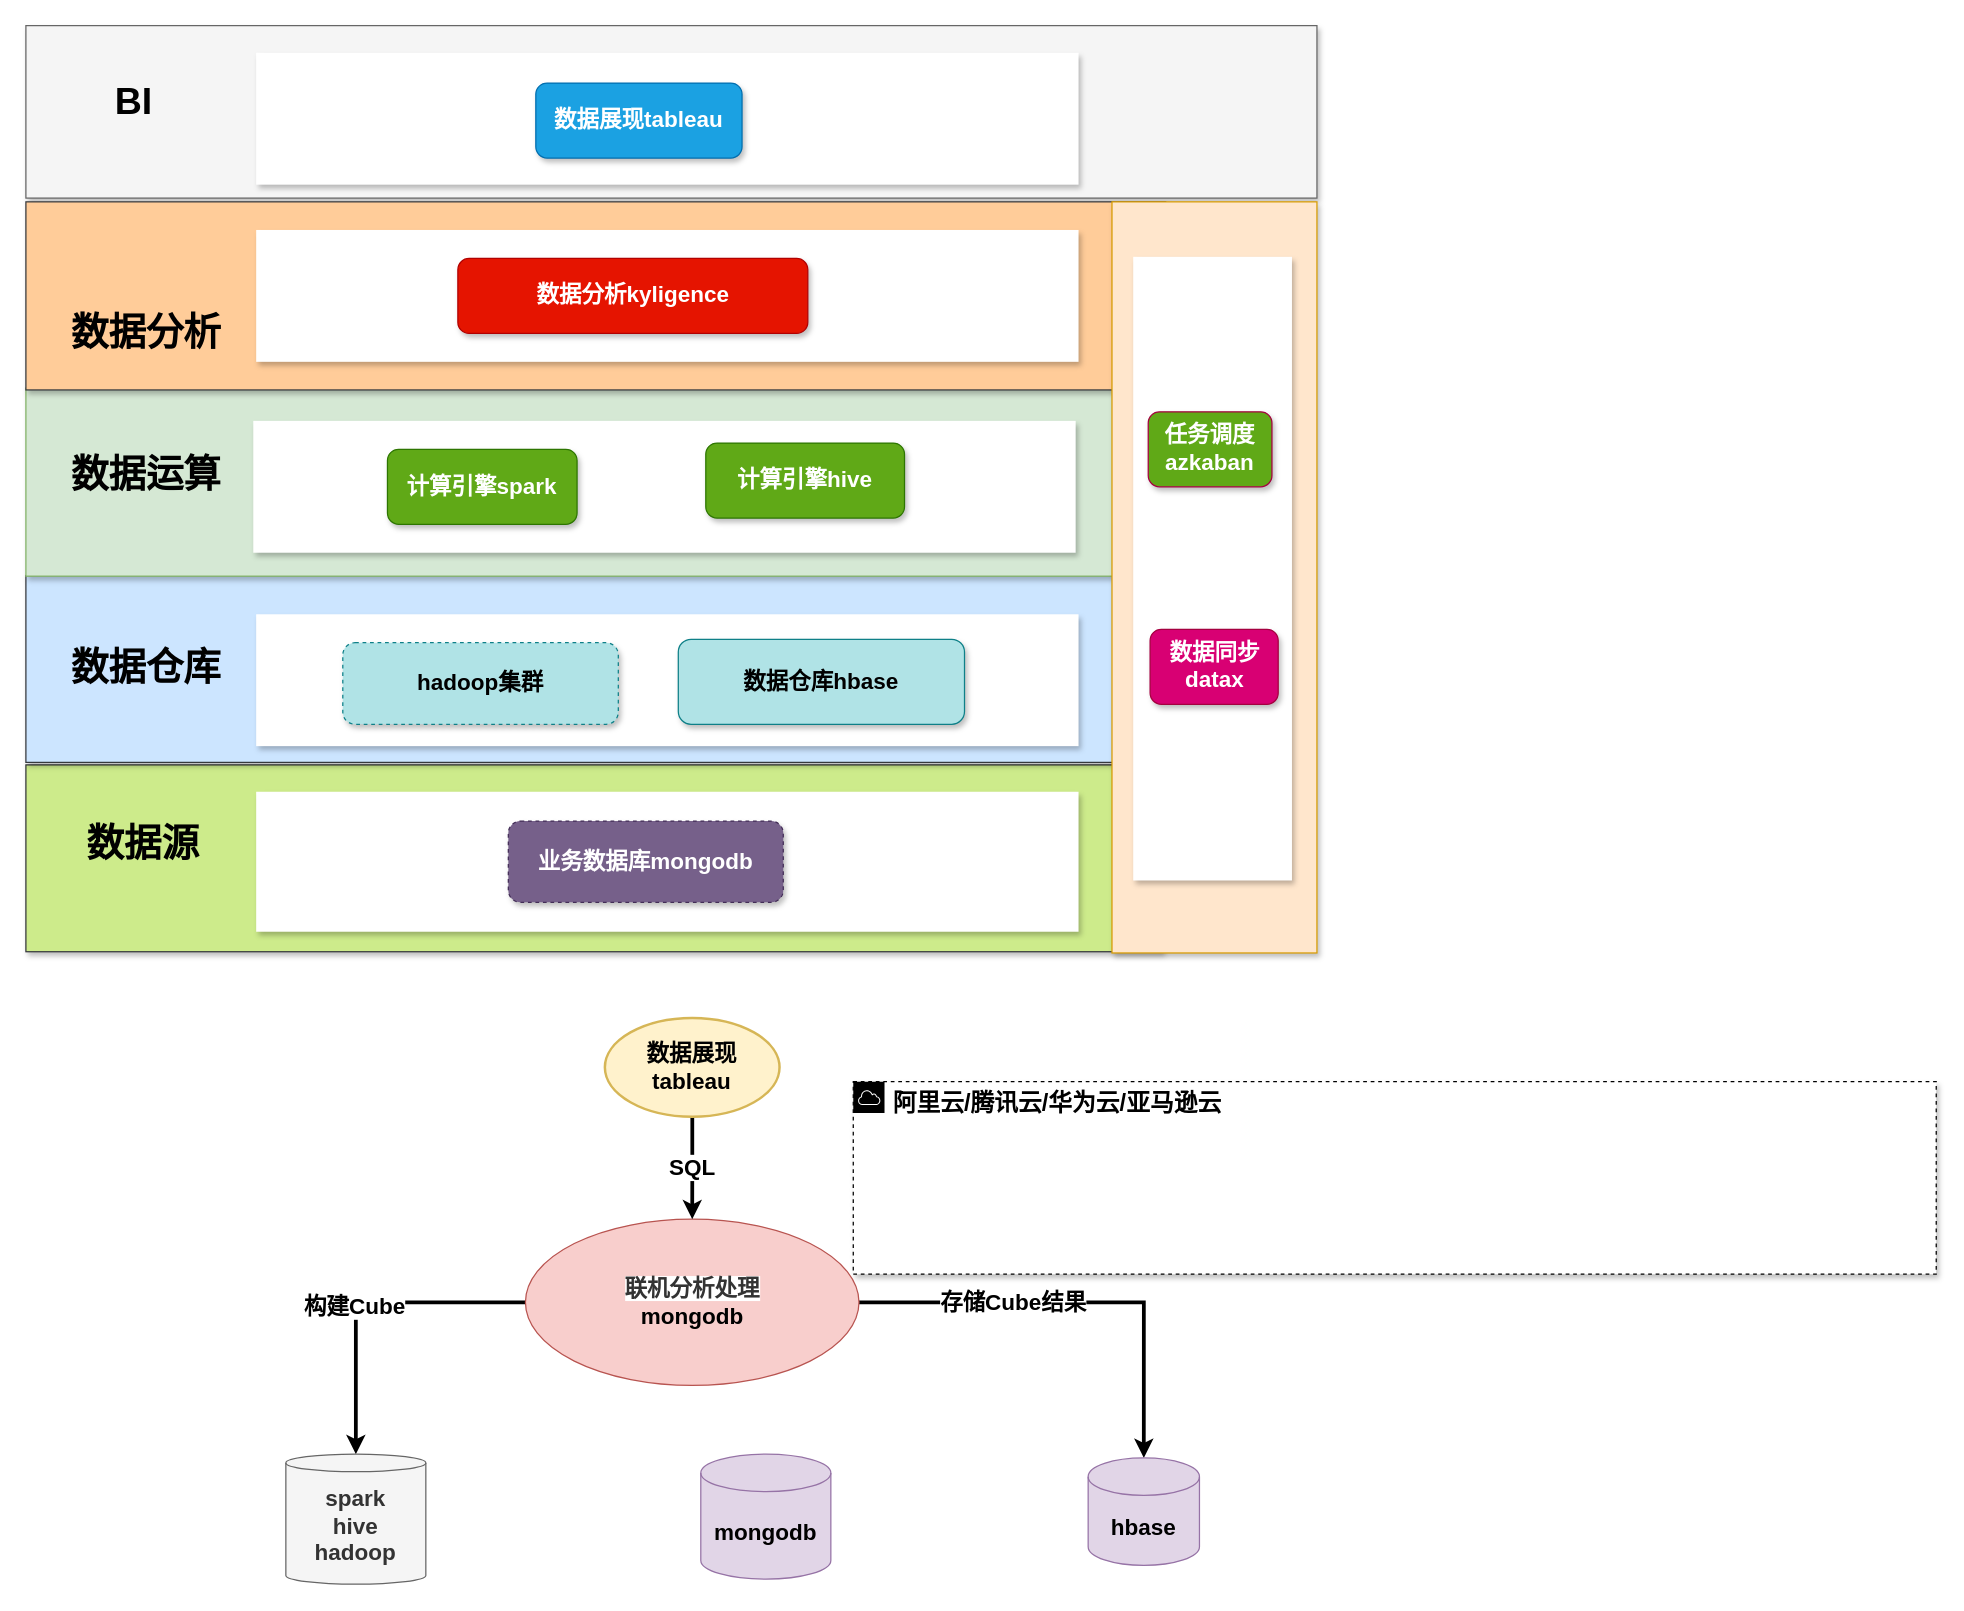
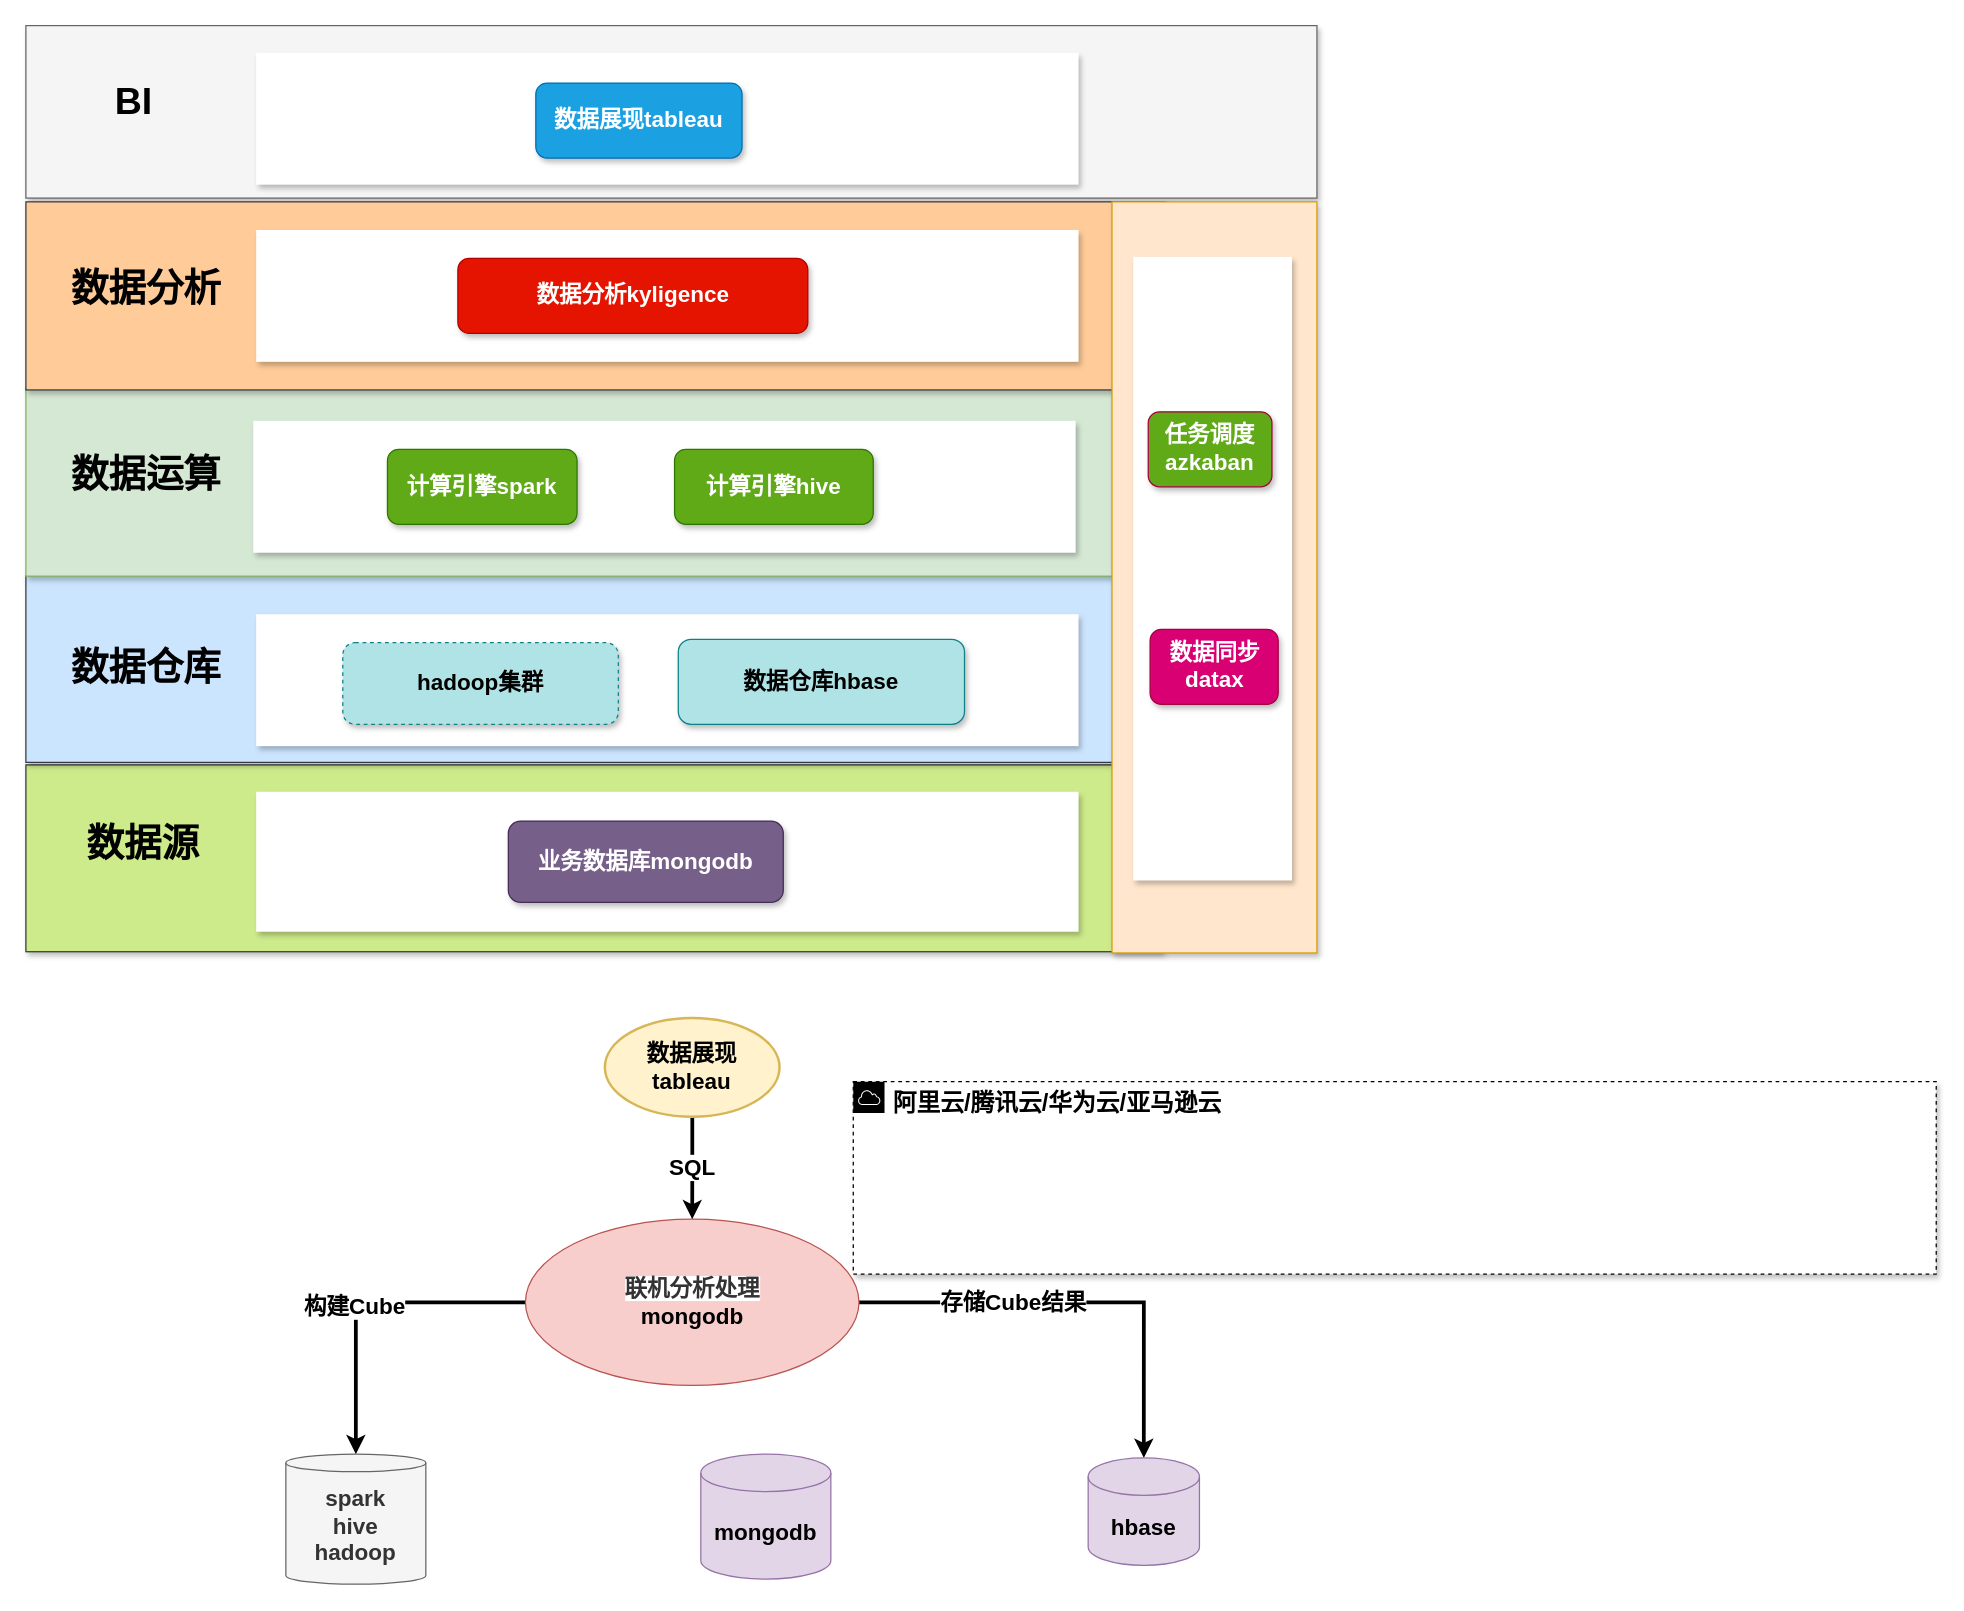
  <mxCell id="0" />
  <mxCell id="1" parent="0" />
  <mxCell id="2" value="IaaS层" style="rounded=0;whiteSpace=wrap;html=1;fontSize=21;fillColor=#cdeb8b;strokeColor=#36393d;shadow=1;" parent="1" vertex="1"><mxGeometry x="20" y="611.5" width="909" height="149.5" as="geometry" /></mxCell>
  <mxCell id="3" value="阿里云/腾讯云/华为云/亚马逊云" style="points=[[0,0],[0.25,0],[0.5,0],[0.75,0],[1,0],[1,0.25],[1,0.5],[1,0.75],[1,1],[0.75,1],[0.5,1],[0.25,1],[0,1],[0,0.75],[0,0.5],[0,0.25]];outlineConnect=0;html=1;whiteSpace=wrap;fontSize=19;fontStyle=1;shape=mxgraph.aws4.group;grIcon=mxgraph.aws4.group_aws_cloud;verticalAlign=top;align=left;spacingLeft=30;dashed=1;shadow=1;" parent="1" vertex="1"><mxGeometry x="682" y="865" width="866.5" height="154" as="geometry" /></mxCell>
  <mxCell id="4" style="edgeStyle=none;shape=link;rounded=0;orthogonalLoop=1;jettySize=auto;html=1;exitX=1;exitY=1;exitDx=0;exitDy=0;fontStyle=1;fontSize=18;" parent="1" source="3" target="3" edge="1"><mxGeometry relative="1" as="geometry" /></mxCell>
  <mxCell id="5" value="数据源" style="text;html=1;strokeColor=none;fillColor=none;align=center;verticalAlign=middle;whiteSpace=wrap;rounded=0;fontSize=30;fontStyle=1" parent="1" vertex="1"><mxGeometry x="62.5" y="664" width="102" height="20" as="geometry" /></mxCell>
  <mxCell id="6" value="PaaS层" style="rounded=0;whiteSpace=wrap;html=1;fontSize=21;fillColor=#cce5ff;strokeColor=#36393d;shadow=1;" parent="1" vertex="1"><mxGeometry x="20" y="460" width="910" height="149.5" as="geometry" /></mxCell>
  <mxCell id="7" value="数据仓库" style="text;html=1;strokeColor=none;fillColor=none;align=center;verticalAlign=middle;whiteSpace=wrap;rounded=0;fontSize=30;fontStyle=1;shadow=0;sketch=0;glass=0;" parent="1" vertex="1"><mxGeometry x="49.5" y="523" width="133" height="20" as="geometry" /></mxCell>
  <mxCell id="8" value="场景联动服务" style="rounded=1;whiteSpace=wrap;html=1;fontSize=18;fontStyle=1;fillColor=#1ba1e2;strokeColor=#006EAF;fontColor=#ffffff;shadow=1;" parent="1" vertex="1"><mxGeometry x="736" y="241.5" width="116" height="44" as="geometry" /></mxCell>
  <mxCell id="9" value="" style="rounded=0;whiteSpace=wrap;html=1;fontSize=21;fillColor=#f5f5f5;strokeColor=#666666;fontColor=#333333;sketch=0;shadow=1;" parent="1" vertex="1"><mxGeometry x="20" y="20" width="1033" height="138" as="geometry" /></mxCell>
  <mxCell id="10" value="BI" style="text;html=1;strokeColor=none;fillColor=none;align=center;verticalAlign=middle;whiteSpace=wrap;rounded=0;fontSize=30;fontStyle=1" parent="1" vertex="1"><mxGeometry x="49.5" y="69.5" width="112.5" height="20" as="geometry" /></mxCell>
  <mxCell id="11" style="edgeStyle=orthogonalEdgeStyle;rounded=0;orthogonalLoop=1;jettySize=auto;html=1;exitX=0.5;exitY=1;exitDx=0;exitDy=0;fontSize=18;" parent="1" edge="1"><mxGeometry relative="1" as="geometry"><mxPoint x="699.5" y="726.19" as="sourcePoint" /><mxPoint x="699.5" y="726.19" as="targetPoint" /></mxGeometry></mxCell>
  <mxCell id="12" value="" style="dashed=1;verticalAlign=top;fontStyle=1;fontColor=#147EBA;fontSize=21;strokeColor=none;shadow=1;" parent="1" vertex="1"><mxGeometry x="204.25" y="491" width="658" height="105.5" as="geometry" /></mxCell>
  <mxCell id="13" value="hadoop集群" style="rounded=1;whiteSpace=wrap;html=1;fontSize=18;fontStyle=1;fillColor=#b0e3e6;strokeColor=#0e8088;shadow=1;dashed=1;" parent="1" vertex="1"><mxGeometry x="273.56" y="513.75" width="220.44" height="65.25" as="geometry" /></mxCell>
  <mxCell id="14" value="数据仓库hbase" style="rounded=1;whiteSpace=wrap;html=1;fontSize=18;fontStyle=1;fillColor=#b0e3e6;strokeColor=#0e8088;shadow=1;" parent="1" vertex="1"><mxGeometry x="542" y="511" width="229" height="68" as="geometry" /></mxCell>
  <mxCell id="15" style="edgeStyle=orthogonalEdgeStyle;rounded=0;orthogonalLoop=1;jettySize=auto;html=1;entryX=0.5;entryY=0;entryDx=0;entryDy=0;entryPerimeter=0;fontSize=18;fontStyle=1;strokeWidth=3;" edge="1" parent="1" source="19" target="20"><mxGeometry relative="1" as="geometry" /></mxCell>
  <mxCell id="16" value="构建Cube" style="edgeLabel;html=1;align=center;verticalAlign=middle;resizable=0;points=[];fontSize=18;fontStyle=1" vertex="1" connectable="0" parent="15"><mxGeometry x="0.083" y="-2" relative="1" as="geometry"><mxPoint as="offset" /></mxGeometry></mxCell>
  <mxCell id="17" style="edgeStyle=orthogonalEdgeStyle;rounded=0;orthogonalLoop=1;jettySize=auto;html=1;entryX=0.5;entryY=0;entryDx=0;entryDy=0;entryPerimeter=0;fontSize=18;fontStyle=1;strokeWidth=3;" edge="1" parent="1" source="19" target="21"><mxGeometry relative="1" as="geometry" /></mxCell>
  <mxCell id="18" value="存储Cube结果" style="edgeLabel;html=1;align=center;verticalAlign=middle;resizable=0;points=[];fontSize=18;fontStyle=1" vertex="1" connectable="0" parent="17"><mxGeometry x="-0.614" relative="1" as="geometry"><mxPoint x="55" as="offset" /></mxGeometry></mxCell>
  <mxCell id="19" value="&lt;span style=&quot;color: rgb(51, 51, 51); font-family: arial, sans-serif; font-size: 18px; background-color: rgb(255, 255, 255);&quot;&gt;联机分析处理&lt;/span&gt;&lt;span style=&quot;font-size: 18px;&quot;&gt;&lt;br style=&quot;font-size: 18px;&quot;&gt;mongodb&lt;/span&gt;" style="ellipse;whiteSpace=wrap;html=1;fontSize=18;fontStyle=1;fillColor=#f8cecc;strokeColor=#b85450;" vertex="1" parent="1"><mxGeometry x="419.69" y="975" width="266.88" height="133" as="geometry" /></mxCell>
  <mxCell id="20" value="spark&lt;br style=&quot;font-size: 18px;&quot;&gt;hive&lt;br style=&quot;font-size: 18px;&quot;&gt;hadoop" style="shape=cylinder3;whiteSpace=wrap;html=1;boundedLbl=1;backgroundOutline=1;size=7;fontSize=18;fontStyle=1;fillColor=#f5f5f5;fontColor=#333333;strokeColor=#666666;" vertex="1" parent="1"><mxGeometry x="228" y="1163" width="112" height="104" as="geometry" /></mxCell>
  <mxCell id="21" value="hbase" style="shape=cylinder3;whiteSpace=wrap;html=1;boundedLbl=1;backgroundOutline=1;size=15;fontSize=18;fontStyle=1;fillColor=#e1d5e7;strokeColor=#9673a6;" vertex="1" parent="1"><mxGeometry x="869.94" y="1166" width="89.06" height="86" as="geometry" /></mxCell>
  <mxCell id="22" value="SQL" style="edgeStyle=orthogonalEdgeStyle;rounded=0;orthogonalLoop=1;jettySize=auto;html=1;entryX=0.5;entryY=0;entryDx=0;entryDy=0;fontSize=18;fontStyle=1;strokeWidth=3;" edge="1" parent="1" source="23" target="19"><mxGeometry relative="1" as="geometry" /></mxCell>
  <mxCell id="23" value="数据展现&lt;br style=&quot;font-size: 18px&quot;&gt;tableau" style="strokeWidth=2;html=1;shape=mxgraph.flowchart.start_1;whiteSpace=wrap;fontSize=18;fontStyle=1;fillColor=#fff2cc;strokeColor=#d6b656;" vertex="1" parent="1"><mxGeometry x="483.25" y="814" width="139.75" height="79" as="geometry" /></mxCell>
  <mxCell id="24" value="mongodb" style="shape=cylinder3;whiteSpace=wrap;html=1;boundedLbl=1;backgroundOutline=1;size=15;fontSize=18;fontStyle=1;fillColor=#e1d5e7;strokeColor=#9673a6;" vertex="1" parent="1"><mxGeometry x="560" y="1163" width="104.06" height="100" as="geometry" /></mxCell>
  <mxCell id="25" value="" style="dashed=1;verticalAlign=top;fontStyle=1;fontColor=#147EBA;fontSize=21;strokeColor=none;shadow=1;" vertex="1" parent="1"><mxGeometry x="204.25" y="633" width="658" height="112" as="geometry" /></mxCell>
  <mxCell id="26" value="" style="rounded=0;whiteSpace=wrap;html=1;fontSize=21;fillColor=#d5e8d4;strokeColor=#82b366;shadow=1;" vertex="1" parent="1"><mxGeometry x="20" y="310" width="911" height="150.5" as="geometry" /></mxCell>
  <mxCell id="27" value="数据运算" style="text;html=1;strokeColor=none;fillColor=none;align=center;verticalAlign=middle;whiteSpace=wrap;rounded=0;fontSize=30;fontStyle=1;shadow=0;sketch=0;glass=0;" vertex="1" parent="1"><mxGeometry x="49.5" y="369" width="133" height="20" as="geometry" /></mxCell>
  <mxCell id="28" value="" style="rounded=0;whiteSpace=wrap;html=1;fontSize=21;fillColor=#ffcc99;strokeColor=#36393d;shadow=1;" vertex="1" parent="1"><mxGeometry x="20" y="161" width="912" height="150.5" as="geometry" /></mxCell>
- <mxCell id="29" value="数据分析" style="text;html=1;strokeColor=none;fillColor=none;align=center;verticalAlign=middle;whiteSpace=wrap;rounded=0;fontSize=30;fontStyle=1;shadow=0;sketch=0;glass=0;" vertex="1" parent="1"><mxGeometry x="49.5" y="255" width="133" height="20" as="geometry" /></mxCell>
+ <mxCell id="29" value="数据分析" style="text;html=1;strokeColor=none;fillColor=none;align=center;verticalAlign=middle;whiteSpace=wrap;rounded=0;fontSize=30;fontStyle=1;shadow=0;sketch=0;glass=0;" vertex="1" parent="1"><mxGeometry x="49.5" y="220" width="133" height="20" as="geometry" /></mxCell>
  <mxCell id="30" value="" style="dashed=1;verticalAlign=top;fontStyle=1;fontColor=#147EBA;fontSize=21;strokeColor=none;shadow=1;" vertex="1" parent="1"><mxGeometry x="204.25" y="41.75" width="658" height="105.5" as="geometry" /></mxCell>
  <mxCell id="31" value="数据展现tableau" style="rounded=1;whiteSpace=wrap;html=1;fontSize=18;fontStyle=1;fillColor=#1ba1e2;strokeColor=#006EAF;shadow=1;fontColor=#ffffff;" parent="1" vertex="1"><mxGeometry x="428" y="66" width="165" height="60" as="geometry" /></mxCell>
  <mxCell id="32" value="" style="dashed=1;verticalAlign=top;fontStyle=1;fontColor=#147EBA;fontSize=21;strokeColor=none;shadow=1;" vertex="1" parent="1"><mxGeometry x="204.25" y="183.5" width="658" height="105.5" as="geometry" /></mxCell>
  <mxCell id="33" value="数据分析kyligence" style="rounded=1;whiteSpace=wrap;html=1;fontSize=18;fontStyle=1;fillColor=#e51400;strokeColor=#B20000;shadow=1;fontColor=#ffffff;" vertex="1" parent="1"><mxGeometry x="365.63" y="206.25" width="280" height="60" as="geometry" /></mxCell>
  <mxCell id="34" value="" style="dashed=1;verticalAlign=top;fontStyle=1;fontColor=#147EBA;fontSize=21;strokeColor=none;shadow=1;" vertex="1" parent="1"><mxGeometry x="201.94" y="336.25" width="658" height="105.5" as="geometry" /></mxCell>
  <mxCell id="35" value="计算引擎spark" style="rounded=1;whiteSpace=wrap;html=1;fontSize=18;fontStyle=1;fillColor=#60a917;strokeColor=#2D7600;shadow=1;fontColor=#ffffff;" vertex="1" parent="1"><mxGeometry x="309.29" y="359" width="151.71" height="60" as="geometry" /></mxCell>
- <mxCell id="36" value="计算引擎hive" style="rounded=1;whiteSpace=wrap;html=1;fontSize=18;fontStyle=1;fillColor=#60a917;strokeColor=#2D7600;shadow=1;fontColor=#ffffff;" vertex="1" parent="1"><mxGeometry x="564" y="354" width="159" height="60" as="geometry" /></mxCell>
- <mxCell id="37" value="业务数据库mongodb" style="rounded=1;whiteSpace=wrap;html=1;fontSize=18;fontStyle=1;fillColor=#76608a;strokeColor=#432D57;shadow=1;fontColor=#ffffff;dashed=1;" vertex="1" parent="1"><mxGeometry x="406" y="656.5" width="220" height="65" as="geometry" /></mxCell>
+ <mxCell id="36" value="计算引擎hive" style="rounded=1;whiteSpace=wrap;html=1;fontSize=18;fontStyle=1;fillColor=#60a917;strokeColor=#2D7600;shadow=1;fontColor=#ffffff;" vertex="1" parent="1"><mxGeometry x="539" y="359" width="159" height="60" as="geometry" /></mxCell>
+ <mxCell id="37" value="业务数据库mongodb" style="rounded=1;whiteSpace=wrap;html=1;fontSize=18;fontStyle=1;fillColor=#76608a;strokeColor=#432D57;shadow=1;fontColor=#ffffff;" vertex="1" parent="1"><mxGeometry x="406" y="656.5" width="220" height="65" as="geometry" /></mxCell>
  <mxCell id="38" value="" style="rounded=0;whiteSpace=wrap;html=1;fontSize=18;fillColor=#ffe6cc;strokeColor=#d79b00;shadow=1;fontStyle=1;" vertex="1" parent="1"><mxGeometry x="889" y="161" width="164" height="601" as="geometry" /></mxCell>
  <mxCell id="39" value="" style="dashed=1;verticalAlign=top;fontStyle=1;fontColor=#147EBA;fontSize=21;strokeColor=none;shadow=1;" vertex="1" parent="1"><mxGeometry x="906" y="205" width="127" height="499" as="geometry" /></mxCell>
  <mxCell id="40" value="任务调度azkaban" style="rounded=1;whiteSpace=wrap;html=1;fontSize=18;fontStyle=1;fillColor=#60a917;strokeColor=#A50040;shadow=1;fontColor=#ffffff;" vertex="1" parent="1"><mxGeometry x="918" y="329" width="99" height="60" as="geometry" /></mxCell>
  <mxCell id="41" value="数据同步&lt;br&gt;datax" style="rounded=1;whiteSpace=wrap;html=1;fontSize=18;fontStyle=1;fillColor=#d80073;strokeColor=#A50040;shadow=1;fontColor=#ffffff;" vertex="1" parent="1"><mxGeometry x="919.5" y="503" width="102.5" height="60" as="geometry" /></mxCell>
